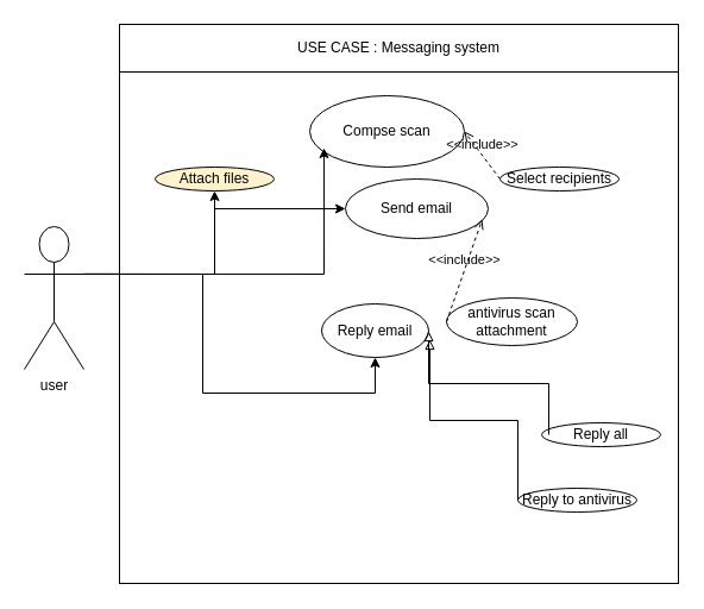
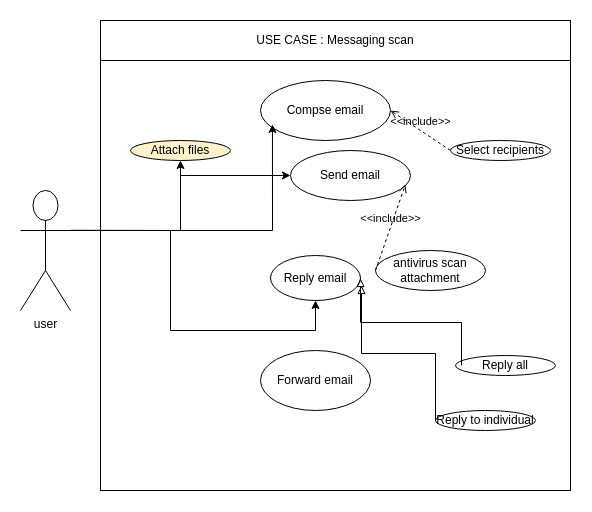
  <mxCell id="0" />
  <mxCell id="1" parent="0" />
  <mxCell id="2" style="edgeStyle=orthogonalEdgeStyle;rounded=0;orthogonalLoop=1;jettySize=auto;html=1;exitX=1;exitY=0.333;exitDx=0;exitDy=0;exitPerimeter=0;entryX=0.5;entryY=1;entryDx=0;entryDy=0;" parent="1" source="3" target="7" edge="1"><mxGeometry relative="1" as="geometry" /></mxCell>
  <mxCell id="3" value="user" style="shape=umlActor;verticalLabelPosition=bottom;verticalAlign=top;html=1;outlineConnect=0;direction=east;" parent="1" vertex="1"><mxGeometry x="20" y="190" width="50" height="120" as="geometry" /></mxCell>
  <mxCell id="4" value="" style="whiteSpace=wrap;html=1;aspect=fixed;" parent="1" vertex="1"><mxGeometry x="100" y="20" width="470" height="470" as="geometry" /></mxCell>
- <mxCell id="5" value="Compse scan" style="ellipse;whiteSpace=wrap;html=1;" parent="1" vertex="1"><mxGeometry x="260" y="80" width="130" height="60" as="geometry" /></mxCell>
+ <mxCell id="5" value="Compse email" style="ellipse;whiteSpace=wrap;html=1;" parent="1" vertex="1"><mxGeometry x="260" y="80" width="130" height="60" as="geometry" /></mxCell>
  <mxCell id="6" value="Send email&lt;span style=&quot;color: rgba(0, 0, 0, 0); font-family: monospace; font-size: 0px; text-align: start; text-wrap-mode: nowrap;&quot;&gt;%3CmxGraphModel%3E%3Croot%3E%3CmxCell%20id%3D%220%22%2F%3E%3CmxCell%20id%3D%221%22%20parent%3D%220%22%2F%3E%3CmxCell%20id%3D%222%22%20value%3D%22Compse%20email%22%20style%3D%22ellipse%3BwhiteSpace%3Dwrap%3Bhtml%3D1%3B%22%20vertex%3D%221%22%20parent%3D%221%22%3E%3CmxGeometry%20x%3D%22180%22%20y%3D%22140%22%20width%3D%22100%22%20height%3D%2220%22%20as%3D%22geometry%22%2F%3E%3C%2FmxCell%3E%3C%2Froot%3E%3C%2FmxGraphModel%3E&lt;/span&gt;&lt;span style=&quot;color: rgba(0, 0, 0, 0); font-family: monospace; font-size: 0px; text-align: start; text-wrap-mode: nowrap;&quot;&gt;%3CmxGraphModel%3E%3Croot%3E%3CmxCell%20id%3D%220%22%2F%3E%3CmxCell%20id%3D%221%22%20parent%3D%220%22%2F%3E%3CmxCell%20id%3D%222%22%20value%3D%22Compse%20email%22%20style%3D%22ellipse%3BwhiteSpace%3Dwrap%3Bhtml%3D1%3B%22%20vertex%3D%221%22%20parent%3D%221%22%3E%3CmxGeometry%20x%3D%22180%22%20y%3D%22140%22%20width%3D%22100%22%20height%3D%2220%22%20as%3D%22geometry%22%2F%3E%3C%2FmxCell%3E%3C%2Froot%3E%3C%2FmxGraphModel%3E&lt;/span&gt;" style="ellipse;whiteSpace=wrap;html=1;" parent="1" vertex="1"><mxGeometry x="290" y="150" width="120" height="50" as="geometry" /></mxCell>
  <mxCell id="7" value="Reply email" style="ellipse;whiteSpace=wrap;html=1;" parent="1" vertex="1"><mxGeometry x="270" y="255" width="90" height="45" as="geometry" /></mxCell>
- <mxCell id="8" value="Reply to antivirus" style="ellipse;whiteSpace=wrap;html=1;" parent="1" vertex="1"><mxGeometry x="435" y="410" width="100" height="20" as="geometry" /></mxCell>
+ <mxCell id="8" value="Reply to individual" style="ellipse;whiteSpace=wrap;html=1;" parent="1" vertex="1"><mxGeometry x="435" y="410" width="100" height="20" as="geometry" /></mxCell>
  <mxCell id="9" value="Reply all" style="ellipse;whiteSpace=wrap;html=1;" parent="1" vertex="1"><mxGeometry x="455" y="355" width="100" height="20" as="geometry" /></mxCell>
+ <mxCell id="10" value="Forward email" style="ellipse;whiteSpace=wrap;html=1;" parent="1" vertex="1"><mxGeometry x="260" y="350" width="110" height="60" as="geometry" /></mxCell>
  <mxCell id="11" value="Attach files" style="ellipse;whiteSpace=wrap;html=1;fillColor=#fff2cc;" parent="1" vertex="1"><mxGeometry x="130" y="140" width="100" height="20" as="geometry" /></mxCell>
- <mxCell id="12" value="Select recipients" style="ellipse;whiteSpace=wrap;html=1;" parent="1" vertex="1"><mxGeometry x="420" y="140" width="100" height="20" as="geometry" /></mxCell>
+ <mxCell id="12" value="Select recipients" style="ellipse;whiteSpace=wrap;html=1;" parent="1" vertex="1"><mxGeometry x="450" y="140" width="100" height="20" as="geometry" /></mxCell>
  <mxCell id="13" value="antivirus scan attachment" style="ellipse;whiteSpace=wrap;html=1;" parent="1" vertex="1"><mxGeometry x="375" y="250" width="110" height="40" as="geometry" /></mxCell>
  <mxCell id="14" style="edgeStyle=orthogonalEdgeStyle;rounded=0;orthogonalLoop=1;jettySize=auto;html=1;exitX=1;exitY=0.333;exitDx=0;exitDy=0;exitPerimeter=0;" parent="1" source="3" target="6" edge="1"><mxGeometry relative="1" as="geometry" /></mxCell>
  <mxCell id="15" style="edgeStyle=orthogonalEdgeStyle;rounded=0;orthogonalLoop=1;jettySize=auto;html=1;exitX=1;exitY=0.333;exitDx=0;exitDy=0;exitPerimeter=0;entryX=0.092;entryY=0.733;entryDx=0;entryDy=0;entryPerimeter=0;" parent="1" source="3" target="5" edge="1"><mxGeometry relative="1" as="geometry" /></mxCell>
  <mxCell id="16" style="edgeStyle=orthogonalEdgeStyle;rounded=0;orthogonalLoop=1;jettySize=auto;html=1;exitX=1;exitY=0.333;exitDx=0;exitDy=0;exitPerimeter=0;" parent="1" source="3" target="11" edge="1"><mxGeometry relative="1" as="geometry" /></mxCell>
  <mxCell id="17" style="edgeStyle=orthogonalEdgeStyle;rounded=0;orthogonalLoop=1;jettySize=auto;html=1;exitX=1;exitY=0.333;exitDx=0;exitDy=0;exitPerimeter=0;entryX=0.5;entryY=1;entryDx=0;entryDy=0;" parent="1" source="3" target="7" edge="1"><mxGeometry relative="1" as="geometry" /></mxCell>
  <mxCell id="18" value="&amp;lt;&amp;lt;include&amp;gt;&amp;gt;" style="html=1;verticalAlign=bottom;labelBackgroundColor=none;endArrow=open;endFill=0;dashed=1;rounded=0;exitX=0;exitY=0.5;exitDx=0;exitDy=0;" parent="1" source="12" edge="1"><mxGeometry width="160" relative="1" as="geometry"><mxPoint x="130" y="190" as="sourcePoint" /><mxPoint x="390" y="110" as="targetPoint" /></mxGeometry></mxCell>
  <mxCell id="19" value="&amp;lt;&amp;lt;include&amp;gt;&amp;gt;" style="html=1;verticalAlign=bottom;labelBackgroundColor=none;endArrow=open;endFill=0;dashed=1;rounded=0;exitX=0;exitY=0.5;exitDx=0;exitDy=0;entryX=0.958;entryY=0.68;entryDx=0;entryDy=0;entryPerimeter=0;" parent="1" source="13" target="6" edge="1"><mxGeometry width="160" relative="1" as="geometry"><mxPoint x="320" y="250" as="sourcePoint" /><mxPoint x="400" y="220" as="targetPoint" /></mxGeometry></mxCell>
  <mxCell id="20" value="" style="endArrow=block;html=1;endFill=0;edgeStyle=elbowEdgeStyle;elbow=vertical;rounded=0;exitX=0;exitY=0.5;exitDx=0;exitDy=0;entryX=1.011;entryY=0.667;entryDx=0;entryDy=0;entryPerimeter=0;" parent="1" source="8" target="7" edge="1"><mxGeometry width="160" relative="1" as="geometry"><mxPoint x="210" y="290" as="sourcePoint" /><mxPoint x="370" y="290" as="targetPoint" /></mxGeometry></mxCell>
  <mxCell id="21" value="" style="endArrow=block;html=1;endFill=0;edgeStyle=elbowEdgeStyle;elbow=vertical;rounded=0;exitX=0.06;exitY=0.5;exitDx=0;exitDy=0;exitPerimeter=0;" parent="1" source="9" edge="1"><mxGeometry width="160" relative="1" as="geometry"><mxPoint x="390" y="278" as="sourcePoint" /><mxPoint x="360" y="278" as="targetPoint" /></mxGeometry></mxCell>
- <mxCell id="22" value="USE CASE : Messaging system" style="rounded=0;whiteSpace=wrap;html=1;" vertex="1" parent="1"><mxGeometry x="100" y="20" width="470" height="40" as="geometry" /></mxCell>
+ <mxCell id="22" value="USE CASE : Messaging scan" style="rounded=0;whiteSpace=wrap;html=1;" vertex="1" parent="1"><mxGeometry x="100" y="20" width="470" height="40" as="geometry" /></mxCell>
